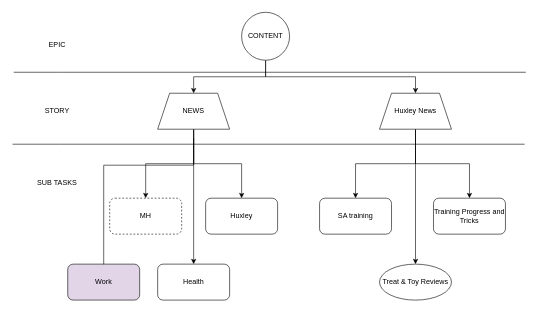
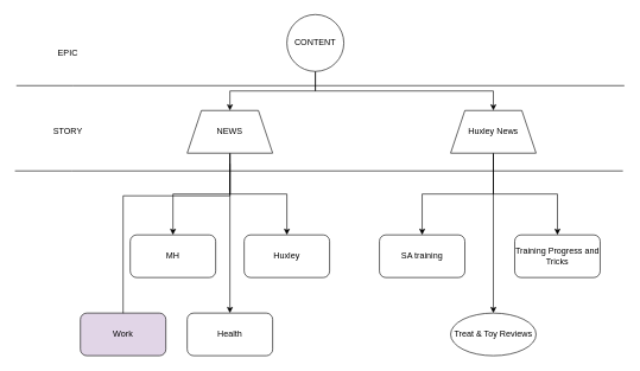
  <mxCell id="0" />
  <mxCell id="1" parent="0" />
  <mxCell id="2" style="edgeStyle=orthogonalEdgeStyle;rounded=0;orthogonalLoop=1;jettySize=auto;html=1;exitX=0.5;exitY=1;exitDx=0;exitDy=0;" edge="1" parent="1" source="4" target="9"><mxGeometry relative="1" as="geometry" /></mxCell>
  <mxCell id="3" style="edgeStyle=orthogonalEdgeStyle;rounded=0;orthogonalLoop=1;jettySize=auto;html=1;exitX=0.5;exitY=1;exitDx=0;exitDy=0;" edge="1" parent="1" source="4" target="23"><mxGeometry relative="1" as="geometry" /></mxCell>
  <mxCell id="4" value="CONTENT" style="ellipse;whiteSpace=wrap;html=1;aspect=fixed;" vertex="1" parent="1"><mxGeometry x="402" y="20" width="80" height="80" as="geometry" /></mxCell>
  <mxCell id="5" style="edgeStyle=orthogonalEdgeStyle;rounded=0;orthogonalLoop=1;jettySize=auto;html=1;exitX=0.5;exitY=1;exitDx=0;exitDy=0;entryX=0.5;entryY=0;entryDx=0;entryDy=0;" edge="1" parent="1" source="9" target="10"><mxGeometry relative="1" as="geometry" /></mxCell>
  <mxCell id="6" style="edgeStyle=orthogonalEdgeStyle;rounded=0;orthogonalLoop=1;jettySize=auto;html=1;exitX=0.5;exitY=1;exitDx=0;exitDy=0;entryX=0.5;entryY=0;entryDx=0;entryDy=0;" edge="1" parent="1" source="9" target="12"><mxGeometry relative="1" as="geometry" /></mxCell>
  <mxCell id="7" style="edgeStyle=orthogonalEdgeStyle;rounded=0;orthogonalLoop=1;jettySize=auto;html=1;exitX=0.5;exitY=1;exitDx=0;exitDy=0;entryX=0.5;entryY=0;entryDx=0;entryDy=0;" edge="1" parent="1"><mxGeometry relative="1" as="geometry"><mxPoint x="322" y="230" as="sourcePoint" /><mxPoint x="172" y="455" as="targetPoint" /><Array as="points"><mxPoint x="322" y="275" /><mxPoint x="172" y="275" /></Array></mxGeometry></mxCell>
  <mxCell id="8" style="edgeStyle=orthogonalEdgeStyle;rounded=0;orthogonalLoop=1;jettySize=auto;html=1;exitX=0.5;exitY=1;exitDx=0;exitDy=0;entryX=0.5;entryY=0;entryDx=0;entryDy=0;" edge="1" parent="1" source="9" target="25"><mxGeometry relative="1" as="geometry" /></mxCell>
  <mxCell id="9" value="NEWS" style="shape=trapezoid;perimeter=trapezoidPerimeter;whiteSpace=wrap;html=1;fixedSize=1;" vertex="1" parent="1"><mxGeometry x="262" y="155" width="120" height="60" as="geometry" /></mxCell>
- <mxCell id="10" value="MH" style="rounded=1;whiteSpace=wrap;html=1;dashed=1;" vertex="1" parent="1"><mxGeometry x="182" y="330" width="120" height="60" as="geometry" /></mxCell>
+ <mxCell id="10" value="MH" style="rounded=1;whiteSpace=wrap;html=1;" vertex="1" parent="1"><mxGeometry x="182" y="330" width="120" height="60" as="geometry" /></mxCell>
  <mxCell id="11" value="SA training" style="rounded=1;whiteSpace=wrap;html=1;" vertex="1" parent="1"><mxGeometry x="532" y="330" width="120" height="60" as="geometry" /></mxCell>
  <mxCell id="12" value="Huxley" style="rounded=1;whiteSpace=wrap;html=1;" vertex="1" parent="1"><mxGeometry x="342" y="330" width="120" height="60" as="geometry" /></mxCell>
  <mxCell id="13" value="Work" style="rounded=1;whiteSpace=wrap;html=1;fillColor=#e1d5e7;" vertex="1" parent="1"><mxGeometry x="112" y="440" width="120" height="60" as="geometry" /></mxCell>
  <mxCell id="14" value="Training Progress and Tricks" style="rounded=1;whiteSpace=wrap;html=1;" vertex="1" parent="1"><mxGeometry x="722" y="330" width="120" height="60" as="geometry" /></mxCell>
  <mxCell id="15" value="" style="endArrow=none;html=1;rounded=0;" edge="1" parent="1"><mxGeometry width="50" height="50" relative="1" as="geometry"><mxPoint y="120" as="sourcePoint" x="22" /><mxPoint x="876" y="120" as="targetPoint" /><Array as="points"><mxPoint x="102" y="120" /></Array></mxGeometry></mxCell>
  <mxCell id="16" value="" style="endArrow=none;html=1;rounded=0;" edge="1" parent="1"><mxGeometry width="50" height="50" relative="1" as="geometry"><mxPoint x="20" y="240" as="sourcePoint" /><mxPoint x="874" y="240" as="targetPoint" /><Array as="points"><mxPoint x="100" y="240" /></Array></mxGeometry></mxCell>
  <mxCell id="17" value="EPIC" style="text;html=1;align=center;verticalAlign=middle;resizable=0;points=[];autosize=1;strokeColor=none;fillColor=none;" vertex="1" parent="1"><mxGeometry x="64" y="60" width="60" height="30" as="geometry" /></mxCell>
  <mxCell id="18" value="STORY" style="text;html=1;align=center;verticalAlign=middle;resizable=0;points=[];autosize=1;strokeColor=none;fillColor=none;" vertex="1" parent="1"><mxGeometry x="59" y="170" width="70" height="30" as="geometry" /></mxCell>
- <mxCell id="19" value="SUB TASKS" style="text;html=1;align=center;verticalAlign=middle;resizable=0;points=[];autosize=1;strokeColor=none;fillColor=none;" vertex="1" parent="1"><mxGeometry x="44" y="290" width="100" height="30" as="geometry" /></mxCell>
  <mxCell id="20" style="edgeStyle=orthogonalEdgeStyle;rounded=0;orthogonalLoop=1;jettySize=auto;html=1;exitX=0.5;exitY=1;exitDx=0;exitDy=0;entryX=0.5;entryY=0;entryDx=0;entryDy=0;" edge="1" parent="1" source="23" target="11"><mxGeometry relative="1" as="geometry" /></mxCell>
  <mxCell id="21" style="edgeStyle=orthogonalEdgeStyle;rounded=0;orthogonalLoop=1;jettySize=auto;html=1;exitX=0.5;exitY=1;exitDx=0;exitDy=0;" edge="1" parent="1" source="23" target="14"><mxGeometry relative="1" as="geometry" /></mxCell>
  <mxCell id="22" style="edgeStyle=orthogonalEdgeStyle;rounded=0;orthogonalLoop=1;jettySize=auto;html=1;exitX=0.5;exitY=1;exitDx=0;exitDy=0;entryX=0.5;entryY=0;entryDx=0;entryDy=0;" edge="1" parent="1" source="23" target="24"><mxGeometry relative="1" as="geometry" /></mxCell>
  <mxCell id="23" value="Huxley News" style="shape=trapezoid;perimeter=trapezoidPerimeter;whiteSpace=wrap;html=1;fixedSize=1;" vertex="1" parent="1"><mxGeometry x="632" y="155" width="120" height="60" as="geometry" /></mxCell>
  <mxCell id="24" value="Treat &amp;amp; Toy Reviews" style="ellipse;whiteSpace=wrap;html=1;" vertex="1" parent="1"><mxGeometry x="632" y="440" width="120" height="60" as="geometry" /></mxCell>
  <mxCell id="25" value="Health" style="rounded=1;whiteSpace=wrap;html=1;" vertex="1" parent="1"><mxGeometry x="262" y="440" width="120" height="60" as="geometry" /></mxCell>
